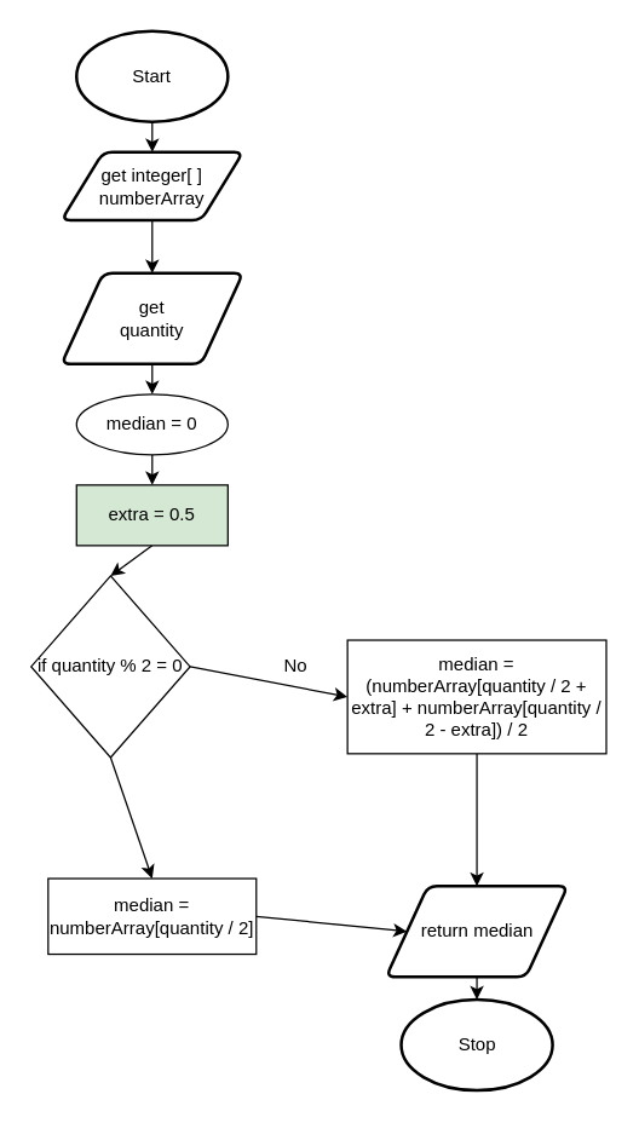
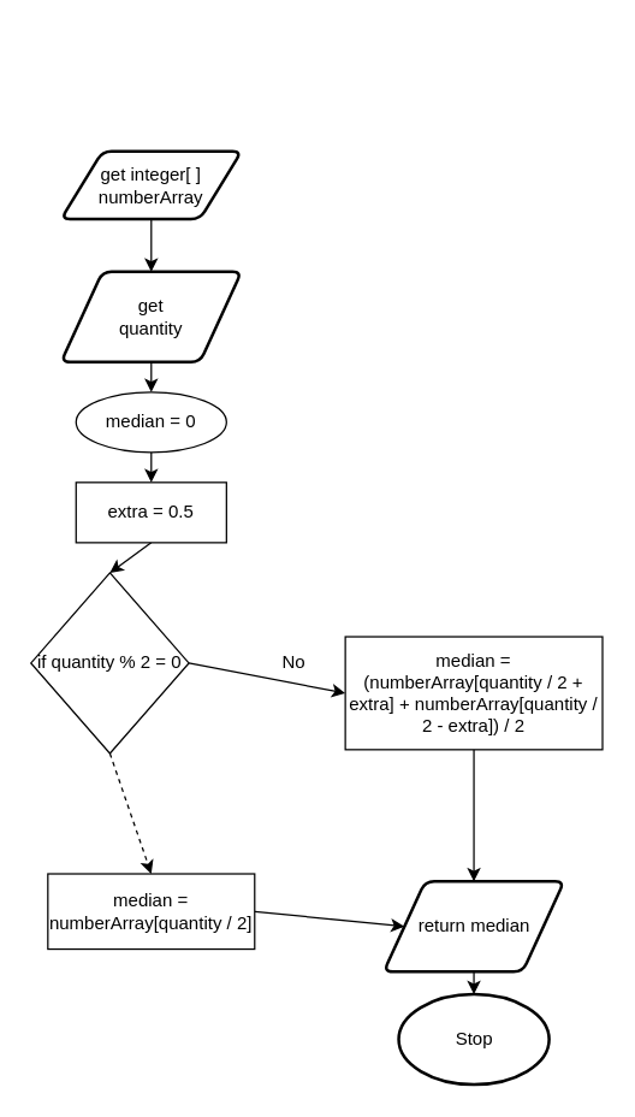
  <mxCell id="0" />
  <mxCell id="1" parent="0" />
- <mxCell id="2" style="edgeStyle=none;html=1;exitX=0.5;exitY=1;exitDx=0;exitDy=0;exitPerimeter=0;entryX=0.5;entryY=0;entryDx=0;entryDy=0;" parent="1" source="3" target="5" edge="1"><mxGeometry relative="1" as="geometry" /></mxCell>
- <mxCell id="3" value="Start" style="strokeWidth=2;html=1;shape=mxgraph.flowchart.start_1;whiteSpace=wrap;" parent="1" vertex="1"><mxGeometry x="50" y="20" width="100" height="60" as="geometry" /></mxCell>
  <mxCell id="4" style="edgeStyle=none;html=1;exitX=0.5;exitY=1;exitDx=0;exitDy=0;entryX=0.5;entryY=0;entryDx=0;entryDy=0;" parent="1" source="5" target="12" edge="1"><mxGeometry relative="1" as="geometry" /></mxCell>
  <mxCell id="5" value="get integer[ ] &lt;br&gt;numberArray" style="shape=parallelogram;html=1;strokeWidth=2;perimeter=parallelogramPerimeter;whiteSpace=wrap;rounded=1;arcSize=12;size=0.23;" parent="1" vertex="1"><mxGeometry x="40" y="100" width="120" height="45" as="geometry" /></mxCell>
  <mxCell id="6" value="Stop" style="strokeWidth=2;html=1;shape=mxgraph.flowchart.start_1;whiteSpace=wrap;" parent="1" vertex="1"><mxGeometry x="264.5" y="660" width="100" height="60" as="geometry" /></mxCell>
  <mxCell id="7" style="edgeStyle=none;html=1;exitX=0.5;exitY=1;exitDx=0;exitDy=0;entryX=0.5;entryY=0;entryDx=0;entryDy=0;" edge="1" parent="1" source="8" target="10"><mxGeometry relative="1" as="geometry" /></mxCell>
  <mxCell id="8" value="median = (numberArray[quantity / 2 + extra] + numberArray[quantity / 2 - extra]) / 2" style="rounded=0;whiteSpace=wrap;html=1;" parent="1" vertex="1"><mxGeometry x="229" y="422.5" width="171" height="75" as="geometry" /></mxCell>
  <mxCell id="9" style="edgeStyle=none;html=1;exitX=0.5;exitY=1;exitDx=0;exitDy=0;entryX=0.5;entryY=0;entryDx=0;entryDy=0;entryPerimeter=0;" parent="1" source="10" target="6" edge="1"><mxGeometry relative="1" as="geometry" /></mxCell>
  <mxCell id="10" value="return median" style="shape=parallelogram;html=1;strokeWidth=2;perimeter=parallelogramPerimeter;whiteSpace=wrap;rounded=1;arcSize=12;size=0.23;" parent="1" vertex="1"><mxGeometry x="254.5" y="585" width="120" height="60" as="geometry" /></mxCell>
  <mxCell id="11" style="edgeStyle=none;html=1;exitX=0.5;exitY=1;exitDx=0;exitDy=0;entryX=0.5;entryY=0;entryDx=0;entryDy=0;" parent="1" source="12" target="14" edge="1"><mxGeometry relative="1" as="geometry" /></mxCell>
  <mxCell id="12" value="get &lt;br&gt;quantity" style="shape=parallelogram;html=1;strokeWidth=2;perimeter=parallelogramPerimeter;whiteSpace=wrap;rounded=1;arcSize=12;size=0.23;" parent="1" vertex="1"><mxGeometry x="40" y="180" width="120" height="60" as="geometry" /></mxCell>
  <mxCell id="13" style="edgeStyle=none;html=1;exitX=0.5;exitY=1;exitDx=0;exitDy=0;entryX=0.5;entryY=0;entryDx=0;entryDy=0;" edge="1" parent="1" source="14" target="22"><mxGeometry relative="1" as="geometry" /></mxCell>
  <mxCell id="14" value="median = 0" style="ellipse;whiteSpace=wrap;html=1;" parent="1" vertex="1"><mxGeometry x="50" y="260" width="100" height="40" as="geometry" /></mxCell>
- <mxCell id="15" style="edgeStyle=none;html=1;exitX=0.5;exitY=1;exitDx=0;exitDy=0;entryX=0.5;entryY=0;entryDx=0;entryDy=0;" parent="1" source="17" edge="1" target="20"><mxGeometry relative="1" as="geometry"><mxPoint x="100" y="660" as="targetPoint" /></mxGeometry></mxCell>
+ <mxCell id="15" style="edgeStyle=none;html=1;exitX=0.5;exitY=1;exitDx=0;exitDy=0;entryX=0.5;entryY=0;entryDx=0;entryDy=0;dashed=1;" parent="1" source="17" edge="1" target="20"><mxGeometry relative="1" as="geometry"><mxPoint x="100" y="660" as="targetPoint" /></mxGeometry></mxCell>
  <mxCell id="16" style="edgeStyle=none;html=1;exitX=1;exitY=0.5;exitDx=0;exitDy=0;entryX=0;entryY=0.5;entryDx=0;entryDy=0;" parent="1" source="17" edge="1" target="8"><mxGeometry relative="1" as="geometry"><mxPoint x="220" y="540" as="targetPoint" /></mxGeometry></mxCell>
  <mxCell id="17" value="if quantity % 2 = 0" style="rhombus;whiteSpace=wrap;html=1;" parent="1" vertex="1"><mxGeometry x="20" y="380" width="105" height="120" as="geometry" /></mxCell>
  <mxCell id="18" value="No" style="text;html=1;strokeColor=none;fillColor=none;align=center;verticalAlign=middle;whiteSpace=wrap;rounded=0;" parent="1" vertex="1"><mxGeometry x="180" y="430" width="30" height="20" as="geometry" /></mxCell>
  <mxCell id="19" style="edgeStyle=none;html=1;exitX=1;exitY=0.5;exitDx=0;exitDy=0;entryX=0;entryY=0.5;entryDx=0;entryDy=0;" edge="1" parent="1" source="20" target="10"><mxGeometry relative="1" as="geometry" /></mxCell>
  <mxCell id="20" value="median = numberArray[quantity / 2]" style="rounded=0;whiteSpace=wrap;html=1;" parent="1" vertex="1"><mxGeometry x="31.25" y="580" width="137.5" height="50" as="geometry" /></mxCell>
  <mxCell id="21" style="edgeStyle=none;html=1;exitX=0.5;exitY=1;exitDx=0;exitDy=0;entryX=0.5;entryY=0;entryDx=0;entryDy=0;" edge="1" parent="1" source="22" target="17"><mxGeometry relative="1" as="geometry" /></mxCell>
- <mxCell id="22" value="extra = 0.5" style="rounded=0;whiteSpace=wrap;html=1;fillColor=#d5e8d4;" vertex="1" parent="1"><mxGeometry x="50" y="320" width="100" height="40" as="geometry" /></mxCell>
+ <mxCell id="22" value="extra = 0.5" style="rounded=0;whiteSpace=wrap;html=1;" vertex="1" parent="1"><mxGeometry x="50" y="320" width="100" height="40" as="geometry" /></mxCell>
